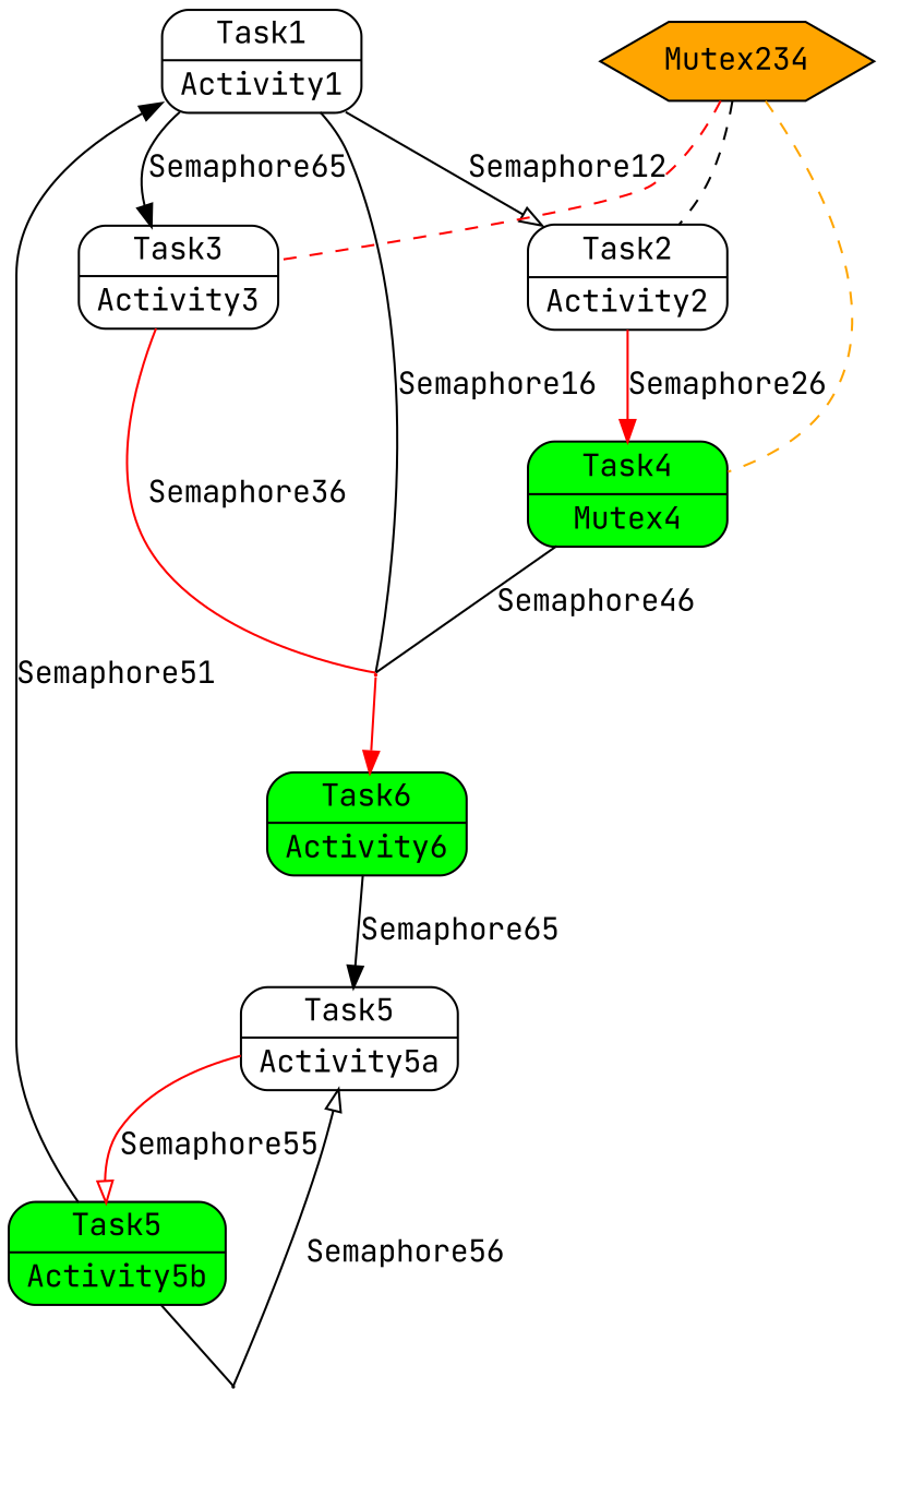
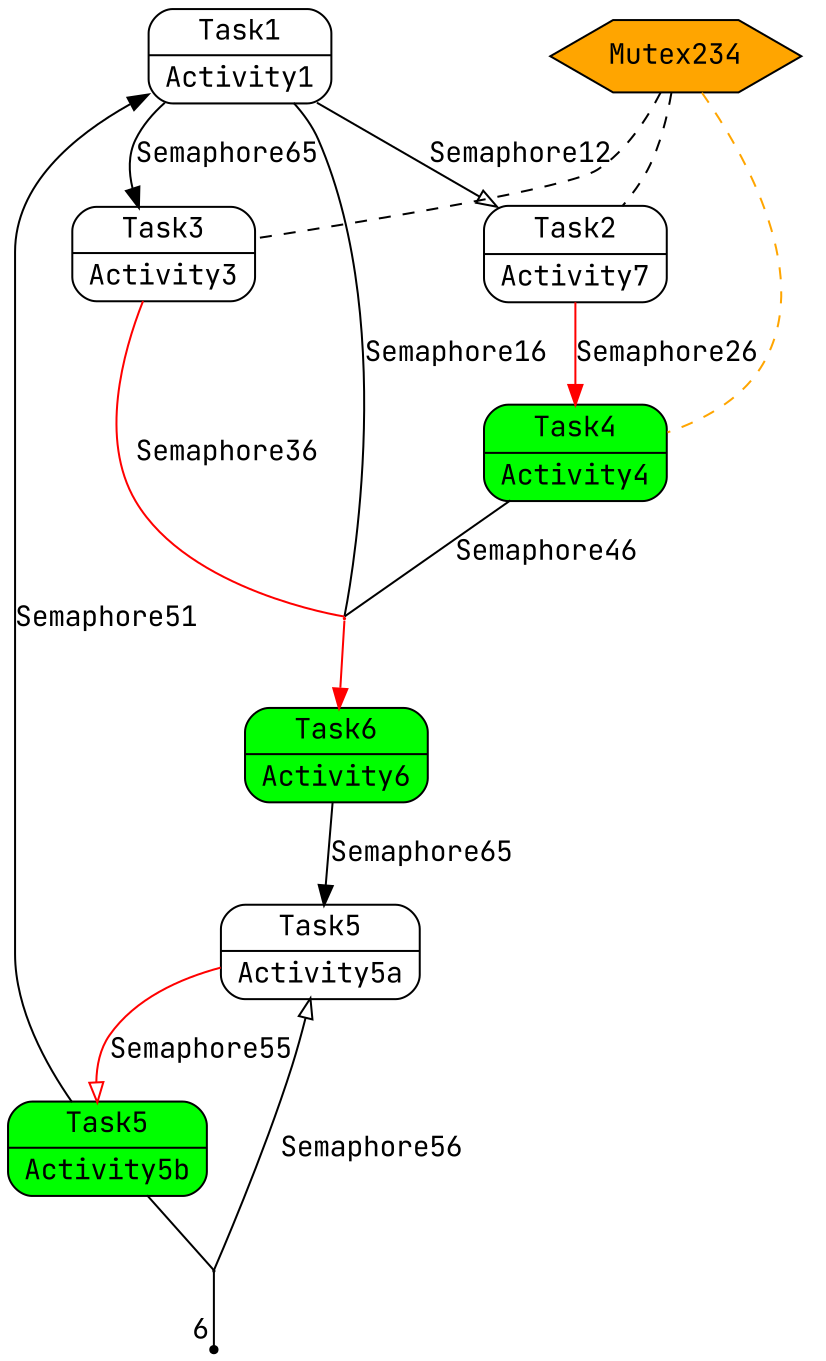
  digraph {
    fontname="JetBrains Mono"
    node [color=black fillcolor=transparent fontcolor=black fontname="JetBrains Mono" shape=record style="rounded,filled"]
    edge [arrowhead=none color=black fontcolor=black fontname="JetBrains Mono" splines=polyline]
    n1 [label="{Task1|Activity1}"]
-   n2 [label="{Task2|Activity2}"]
+   n2 [label="{Task2|Activity7}"]
    n3 [label="{Task3|Activity3}"]
    Dummy0 [color=red height=0.01 shape=point width=0.01 fillcolor="" fontcolor="" style=""]
-   n5 [fillcolor=green label="{Task4|Mutex4}"]
+   n5 [fillcolor=green label="{Task4|Activity4}"]
    n6 [fillcolor=green label="{Task6|Activity6}"]
    n7 [label="{Task5|Activity5a}"]
    n8 [fillcolor=green label="{Task5|Activity5b}"]
    Dummy1 [height=0.01 shape=point width=0.01 fillcolor="" fontcolor="" style=""]
+   Dummy2 [shape=point xlabel=6 fillcolor="" style=""]
    n11 [fillcolor=orange label=Mutex234 shape=polygon sides=6 style=filled]
    n1 -> n2 [arrowhead=onormal label=Semaphore12]
    n1 -> n3 [label=Semaphore65 arrowhead=""]
    n1 -> Dummy0 [label=Semaphore16]
    n2 -> n5 [color=red label=Semaphore26 arrowhead=""]
    n3 -> Dummy0 [color=red label=Semaphore36]
    Dummy0 -> n6 [arrowhead=normal color=red fontcolor=""]
    n5 -> Dummy0 [label=Semaphore46]
    n6 -> n7 [label=Semaphore65 arrowhead=""]
    n7 -> n8 [arrowhead=onormal color=red label=Semaphore55]
    n8 -> n1 [label=Semaphore51 arrowhead=""]
    n8 -> Dummy1 [fontcolor=""]
    Dummy1 -> n7 [arrowhead=onormal label=Semaphore56]
+   Dummy1 -> Dummy2 [fontcolor=""]
    n11 -> n2 [style=dashed fontcolor=""]
-   n11 -> n3 [color=red style=dashed fontcolor=""]
+   n11 -> n3 [style=dashed fontcolor=""]
    n11 -> n5 [color=orange style=dashed fontcolor=""]
  }
